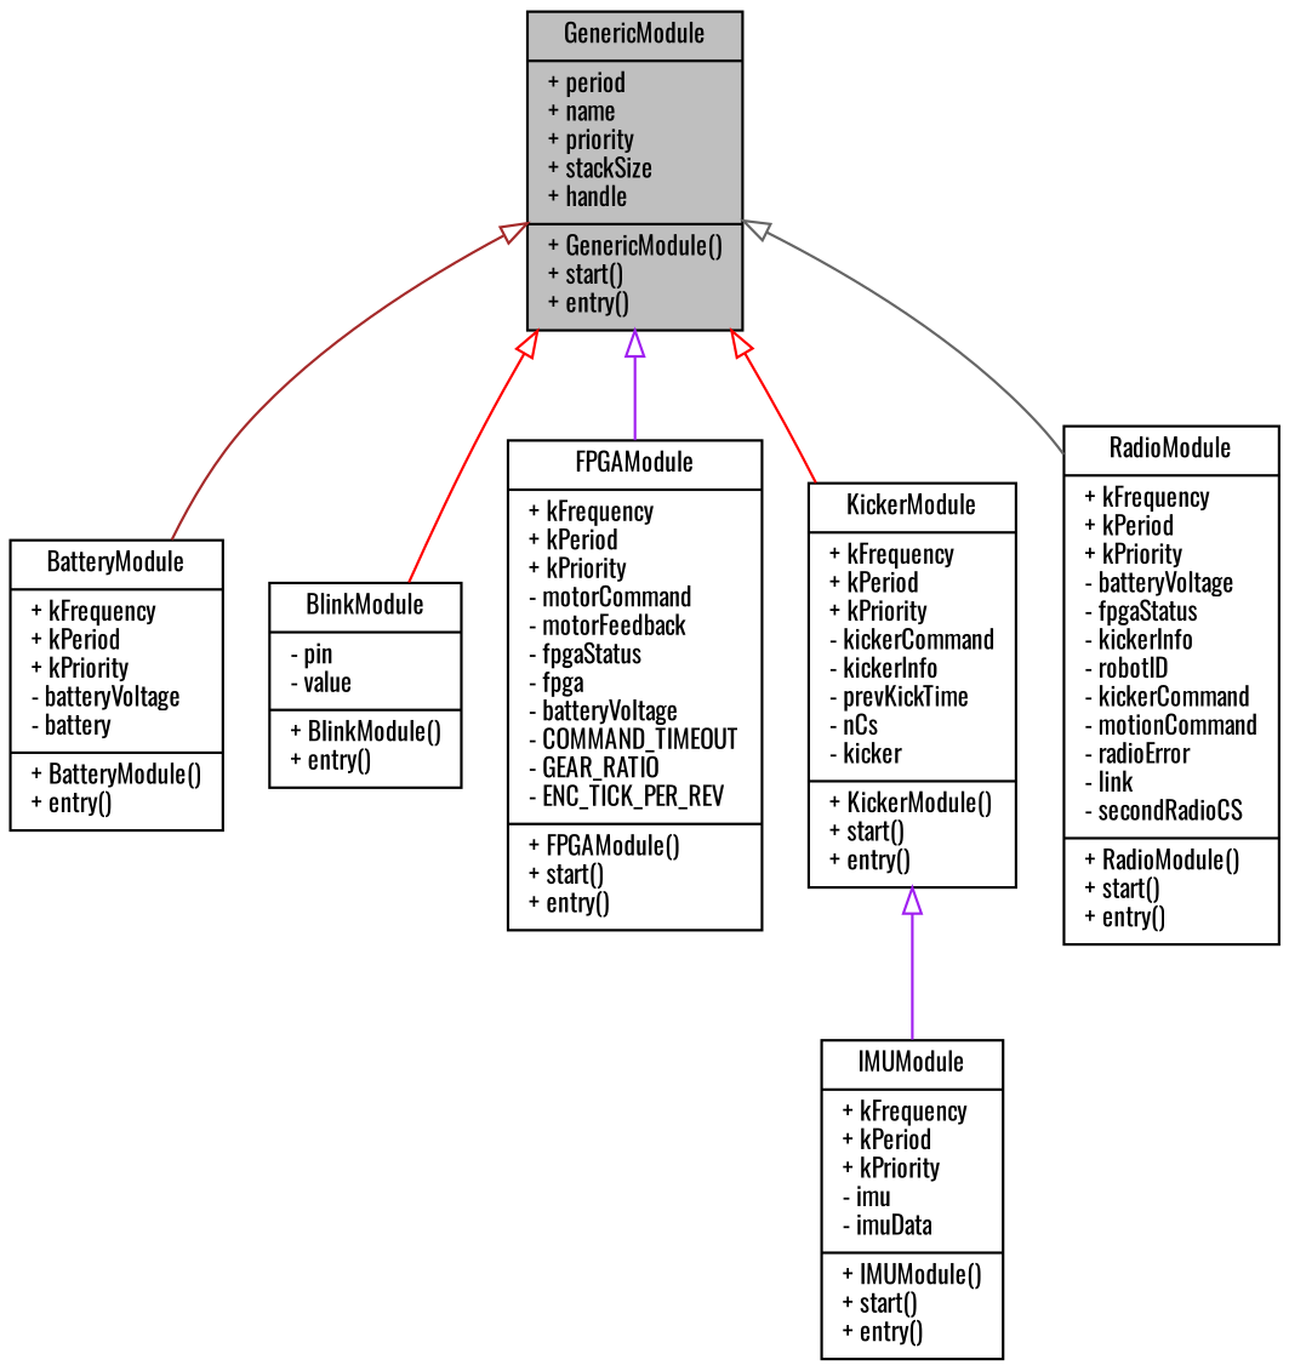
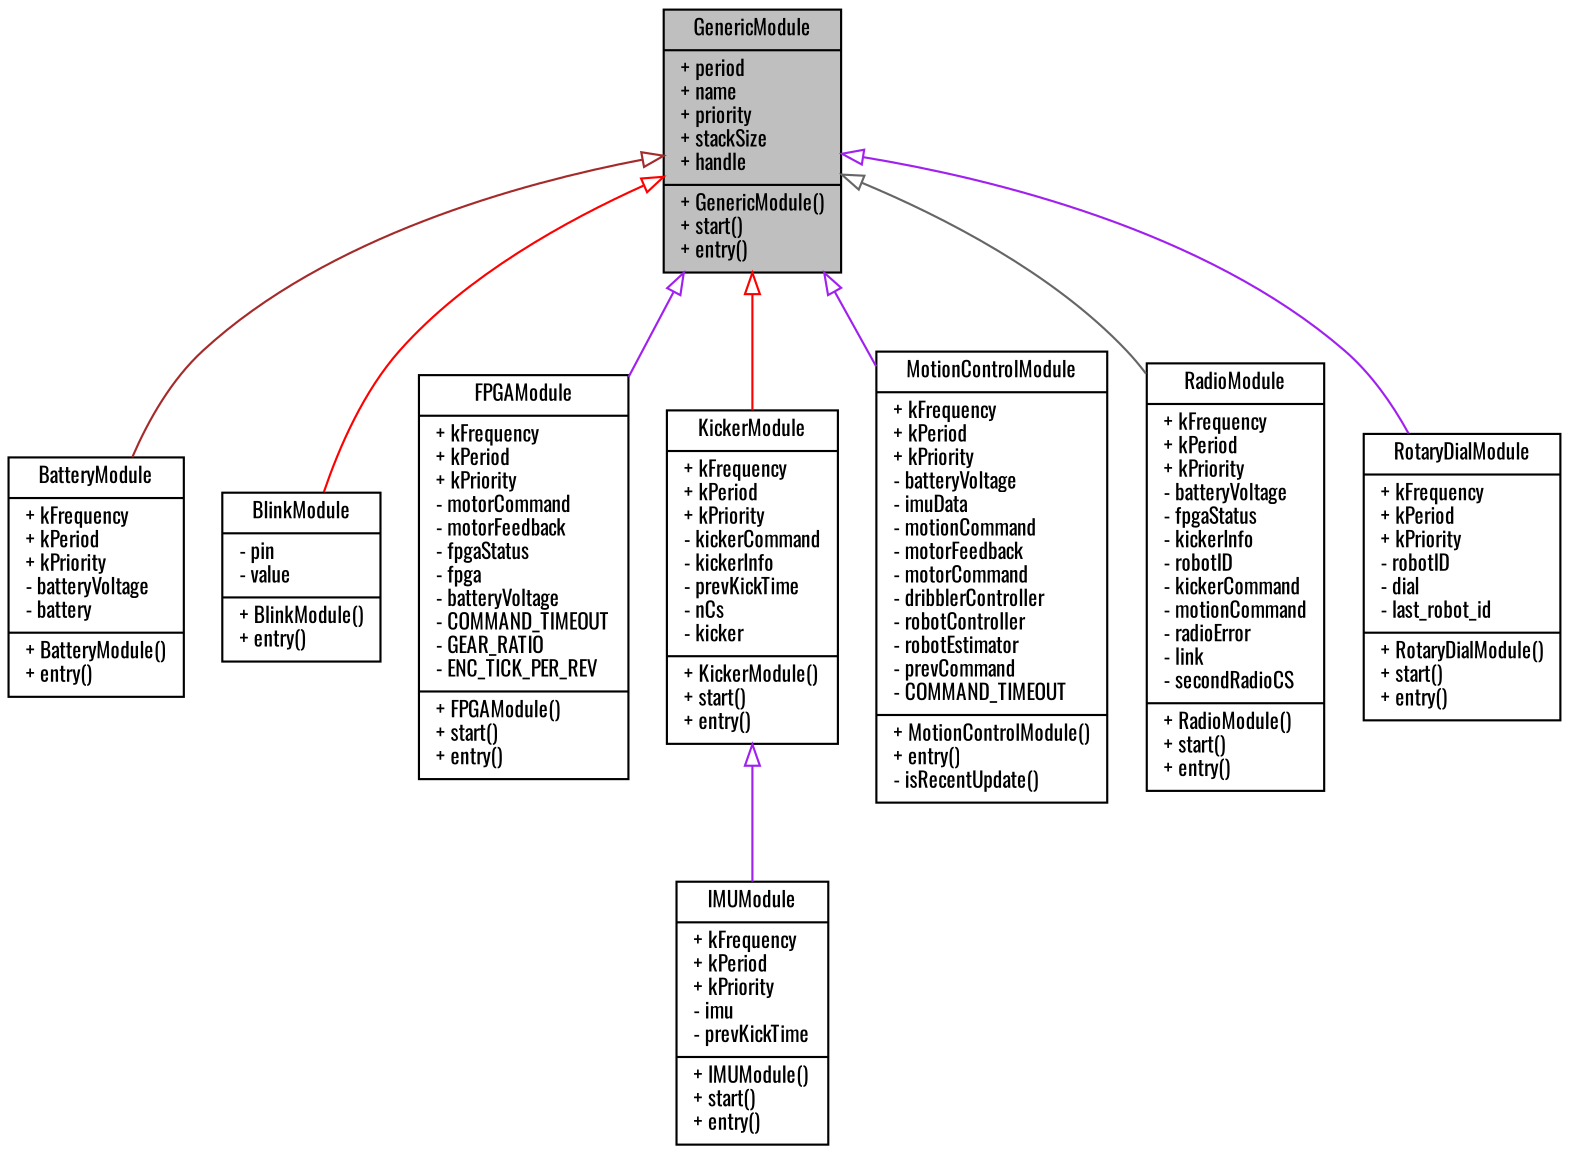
  digraph {
    fontname=Oswald
    node [color=black fillcolor=white fontname=Oswald fontsize=10 shape=record style=filled]
    edge [arrowtail=onormal color=purple dir=back fontname=Oswald fontsize=10 labelfontname=Helvetica labelfontsize=10 style=solid]
    n1 [fillcolor=grey75 fontcolor=black height=0.2 label="{GenericModule\n|+ period\l+ name\l+ priority\l+ stackSize\l+ handle\l|+ GenericModule()\l+ start()\l+ entry()\l}" width=0.4]
    n2 [height=0.2 label="{BatteryModule\n|+ kFrequency\l+ kPeriod\l+ kPriority\l- batteryVoltage\l- battery\l|+ BatteryModule()\l+ entry()\l}" width=0.4]
    n3 [height=0.2 label="{BlinkModule\n|- pin\l- value\l|+ BlinkModule()\l+ entry()\l}" width=0.4]
    n4 [height=0.2 label="{FPGAModule\n|+ kFrequency\l+ kPeriod\l+ kPriority\l- motorCommand\l- motorFeedback\l- fpgaStatus\l- fpga\l- batteryVoltage\l- COMMAND_TIMEOUT\l- GEAR_RATIO\l- ENC_TICK_PER_REV\l|+ FPGAModule()\l+ start()\l+ entry()\l}" width=0.4]
    n5 [height=0.2 label="{KickerModule\n|+ kFrequency\l+ kPeriod\l+ kPriority\l- kickerCommand\l- kickerInfo\l- prevKickTime\l- nCs\l- kicker\l|+ KickerModule()\l+ start()\l+ entry()\l}" width=0.4]
+   n6 [height=0.2 label="{MotionControlModule\n|+ kFrequency\l+ kPeriod\l+ kPriority\l- batteryVoltage\l- imuData\l- motionCommand\l- motorFeedback\l- motorCommand\l- dribblerController\l- robotController\l- robotEstimator\l- prevCommand\l- COMMAND_TIMEOUT\l|+ MotionControlModule()\l+ entry()\l- isRecentUpdate()\l}" width=0.4]
    n7 [height=0.2 label="{RadioModule\n|+ kFrequency\l+ kPeriod\l+ kPriority\l- batteryVoltage\l- fpgaStatus\l- kickerInfo\l- robotID\l- kickerCommand\l- motionCommand\l- radioError\l- link\l- secondRadioCS\l|+ RadioModule()\l+ start()\l+ entry()\l}" width=0.4]
-   n9 [height=0.2 label="{IMUModule\n|+ kFrequency\l+ kPeriod\l+ kPriority\l- imu\l- imuData\l|+ IMUModule()\l+ start()\l+ entry()\l}" width=0.4]
+   n8 [height=0.2 label="{RotaryDialModule\n|+ kFrequency\l+ kPeriod\l+ kPriority\l- robotID\l- dial\l- last_robot_id\l|+ RotaryDialModule()\l+ start()\l+ entry()\l}" width=0.4]
+   n9 [height=0.2 label="{IMUModule\n|+ kFrequency\l+ kPeriod\l+ kPriority\l- imu\l- prevKickTime\l|+ IMUModule()\l+ start()\l+ entry()\l}" width=0.4]
    n1 -> n2 [color=brown]
    n1 -> n3 [color=red]
    n1 -> n4
    n1 -> n5 [color=red]
+   n1 -> n6
    n1 -> n7 [color=gray40]
+   n1 -> n8
    n5 -> n9
  }
